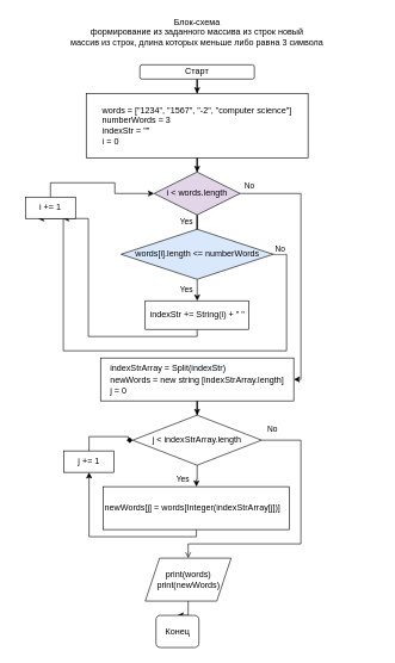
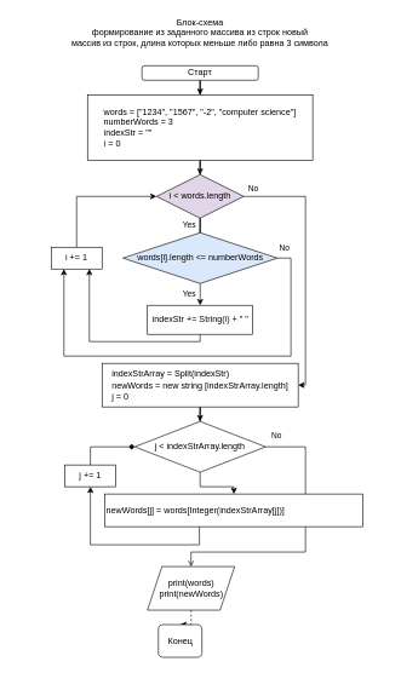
  <mxCell id="0" />
  <mxCell id="1" parent="0" />
  <mxCell id="2" style="edgeStyle=orthogonalEdgeStyle;rounded=0;orthogonalLoop=1;jettySize=auto;html=1;entryX=0.5;entryY=0;entryDx=0;entryDy=0;" parent="1" source="3" target="5" edge="1"><mxGeometry relative="1" as="geometry" /></mxCell>
  <mxCell id="3" value="Старт" style="rounded=1;whiteSpace=wrap;html=1;" parent="1" vertex="1"><mxGeometry x="195" y="90" width="160" height="20" as="geometry" /></mxCell>
  <mxCell id="4" style="edgeStyle=orthogonalEdgeStyle;rounded=0;orthogonalLoop=1;jettySize=auto;html=1;entryX=0.5;entryY=0;entryDx=0;entryDy=0;" parent="1" source="5" target="16" edge="1"><mxGeometry relative="1" as="geometry" /></mxCell>
  <mxCell id="5" value="words = [&quot;1234&quot;, &quot;1567&quot;, &quot;-2&quot;, &quot;computer science&quot;]&lt;br&gt;&lt;div style=&quot;text-align: left;&quot;&gt;&lt;span style=&quot;background-color: initial;&quot;&gt;numberWords&lt;/span&gt;&lt;span style=&quot;background-color: initial;&quot;&gt;&amp;nbsp;= 3&lt;/span&gt;&lt;/div&gt;&lt;div style=&quot;text-align: left;&quot;&gt;&lt;span style=&quot;background-color: initial;&quot;&gt;indexStr = &quot;&quot;&lt;/span&gt;&lt;/div&gt;&lt;div style=&quot;text-align: left;&quot;&gt;&lt;span style=&quot;background-color: initial;&quot;&gt;i = 0&lt;/span&gt;&lt;/div&gt;" style="rounded=0;whiteSpace=wrap;html=1;" parent="1" vertex="1"><mxGeometry x="120" y="130" width="310" height="90" as="geometry" /></mxCell>
  <mxCell id="6" value="Yes" style="edgeStyle=orthogonalEdgeStyle;rounded=0;orthogonalLoop=1;jettySize=auto;html=1;entryX=0.5;entryY=0;entryDx=0;entryDy=0;" parent="1" source="9" target="11" edge="1"><mxGeometry x="0.003" y="-15" relative="1" as="geometry"><mxPoint as="offset" /></mxGeometry></mxCell>
  <mxCell id="7" style="edgeStyle=orthogonalEdgeStyle;rounded=0;orthogonalLoop=1;jettySize=auto;html=1;entryX=0.25;entryY=1;entryDx=0;entryDy=0;" parent="1" source="9" target="13" edge="1"><mxGeometry relative="1" as="geometry"><Array as="points"><mxPoint x="400" y="355" /><mxPoint x="400" y="490" /><mxPoint x="88" y="490" /></Array></mxGeometry></mxCell>
  <mxCell id="8" value="No" style="edgeLabel;html=1;align=center;verticalAlign=middle;resizable=0;points=[];" parent="7" vertex="1" connectable="0"><mxGeometry x="-0.864" y="-1" relative="1" as="geometry"><mxPoint x="-9" y="-36" as="offset" /></mxGeometry></mxCell>
  <mxCell id="9" value="&lt;span style=&quot;&quot;&gt;words[i].length &amp;lt;=&amp;nbsp;&lt;/span&gt;numberWords" style="rhombus;whiteSpace=wrap;html=1;fillColor=#dae8fc;" parent="1" vertex="1"><mxGeometry x="168.75" y="320" width="212.5" height="70" as="geometry" /></mxCell>
  <mxCell id="10" style="edgeStyle=orthogonalEdgeStyle;rounded=0;orthogonalLoop=1;jettySize=auto;html=1;exitX=0.5;exitY=1;exitDx=0;exitDy=0;entryX=0.75;entryY=1;entryDx=0;entryDy=0;" parent="1" source="11" target="13" edge="1"><mxGeometry relative="1" as="geometry"><Array as="points"><mxPoint x="275" y="470" /><mxPoint x="123" y="470" /></Array></mxGeometry></mxCell>
  <mxCell id="11" value="&lt;span style=&quot;&quot;&gt;indexStr += String(i) + &quot; &quot;&lt;br&gt;&lt;/span&gt;" style="rounded=0;whiteSpace=wrap;html=1;" parent="1" vertex="1"><mxGeometry x="202.5" y="420" width="145" height="40" as="geometry" /></mxCell>
  <mxCell id="12" style="edgeStyle=orthogonalEdgeStyle;rounded=0;orthogonalLoop=1;jettySize=auto;html=1;exitX=0.5;exitY=0;exitDx=0;exitDy=0;entryX=0;entryY=0.5;entryDx=0;entryDy=0;" parent="1" source="13" target="16" edge="1"><mxGeometry relative="1" as="geometry" /></mxCell>
- <mxCell id="13" value="i += 1" style="rounded=0;whiteSpace=wrap;html=1;" parent="1" vertex="1"><mxGeometry x="35" y="275" width="70" height="30" as="geometry" /></mxCell>
+ <mxCell id="13" value="i += 1" style="rounded=0;whiteSpace=wrap;html=1;" parent="1" vertex="1"><mxGeometry x="70" y="340" width="70" height="30" as="geometry" /></mxCell>
  <mxCell id="14" value="Yes" style="edgeStyle=orthogonalEdgeStyle;rounded=0;orthogonalLoop=1;jettySize=auto;html=1;entryX=0.5;entryY=0;entryDx=0;entryDy=0;endArrow=none;" parent="1" source="16" target="9" edge="1"><mxGeometry x="0.667" y="-15" relative="1" as="geometry"><mxPoint as="offset" /></mxGeometry></mxCell>
  <mxCell id="15" value="No" style="edgeStyle=orthogonalEdgeStyle;rounded=0;orthogonalLoop=1;jettySize=auto;html=1;entryX=1;entryY=0.5;entryDx=0;entryDy=0;" parent="1" source="16" target="18" edge="1"><mxGeometry x="-0.924" y="10" relative="1" as="geometry"><Array as="points"><mxPoint x="420" y="270" /><mxPoint x="420" y="530" /></Array><mxPoint as="offset" /></mxGeometry></mxCell>
  <mxCell id="16" value="i &amp;lt; words.length" style="rhombus;whiteSpace=wrap;html=1;fillColor=#e1d5e7;" parent="1" vertex="1"><mxGeometry x="215" y="240" width="120" height="60" as="geometry" /></mxCell>
  <mxCell id="17" style="edgeStyle=orthogonalEdgeStyle;rounded=0;orthogonalLoop=1;jettySize=auto;html=1;entryX=0.5;entryY=0;entryDx=0;entryDy=0;fontFamily=Helvetica;" parent="1" source="18" target="21" edge="1"><mxGeometry relative="1" as="geometry" /></mxCell>
  <mxCell id="18" value="&lt;div style=&quot;background-color: rgb(255, 255, 255); line-height: 16px;&quot;&gt;&lt;div style=&quot;text-align: left; line-height: 16px;&quot;&gt;indexStrArray = Split(&lt;span style=&quot;background-color: rgb(248, 249, 250); text-align: center;&quot;&gt;indexStr)&lt;/span&gt;&lt;br&gt;&lt;/div&gt;&lt;div style=&quot;text-align: left; line-height: 16px;&quot;&gt;newWords = new string [indexStrArray.length]&lt;span style=&quot;background-color: rgb(248, 249, 250); text-align: center;&quot;&gt;&lt;br&gt;&lt;/span&gt;&lt;/div&gt;&lt;div style=&quot;text-align: left; line-height: 16px;&quot;&gt;j = 0&lt;/div&gt;&lt;/div&gt;" style="rounded=0;whiteSpace=wrap;html=1;" parent="1" vertex="1"><mxGeometry x="140" y="500" width="270" height="60" as="geometry" /></mxCell>
  <mxCell id="19" value="Yes" style="edgeStyle=orthogonalEdgeStyle;rounded=0;orthogonalLoop=1;jettySize=auto;html=1;fontFamily=Helvetica;" parent="1" source="21" target="23" edge="1"><mxGeometry x="0.2" y="-20" relative="1" as="geometry"><mxPoint as="offset" /></mxGeometry></mxCell>
  <mxCell id="20" value="No" style="edgeStyle=orthogonalEdgeStyle;rounded=0;orthogonalLoop=1;jettySize=auto;html=1;entryX=0.5;entryY=0;entryDx=0;entryDy=0;fontFamily=Helvetica;exitX=1;exitY=0.5;exitDx=0;exitDy=0;endArrow=open;" parent="1" source="21" target="27" edge="1"><mxGeometry x="-0.92" y="15" relative="1" as="geometry"><Array as="points"><mxPoint x="420" y="615" /><mxPoint x="420" y="760" /><mxPoint x="263" y="760" /></Array><mxPoint as="offset" /></mxGeometry></mxCell>
  <mxCell id="21" value="j &amp;lt;&amp;nbsp;&lt;span style=&quot;text-align: left; background-color: rgb(255, 255, 255);&quot;&gt;indexStrArray.length&lt;/span&gt;" style="rhombus;whiteSpace=wrap;html=1;" parent="1" vertex="1"><mxGeometry x="185" y="580" width="180" height="70" as="geometry" /></mxCell>
  <mxCell id="22" style="edgeStyle=orthogonalEdgeStyle;rounded=0;orthogonalLoop=1;jettySize=auto;html=1;entryX=0.5;entryY=1;entryDx=0;entryDy=0;fontFamily=Helvetica;" parent="1" source="23" target="25" edge="1"><mxGeometry relative="1" as="geometry"><Array as="points"><mxPoint x="274" y="750" /><mxPoint x="124" y="750" /></Array></mxGeometry></mxCell>
- <mxCell id="23" value="&lt;span style=&quot;background-color: rgb(255, 255, 255);&quot;&gt;newWords[j] =&amp;nbsp;&lt;/span&gt;words[Integer(&lt;span style=&quot;background-color: rgb(255, 255, 255);&quot;&gt;indexStrArray[j])]&lt;/span&gt;" style="rounded=0;whiteSpace=wrap;html=1;fontFamily=Helvetica;align=left;" parent="1" vertex="1"><mxGeometry x="144" y="680" width="260" height="60" as="geometry" /></mxCell>
+ <mxCell id="23" value="&lt;span style=&quot;background-color: rgb(255, 255, 255);&quot;&gt;newWords[j] =&amp;nbsp;&lt;/span&gt;words[Integer(&lt;span style=&quot;background-color: rgb(255, 255, 255);&quot;&gt;indexStrArray[j])]&lt;/span&gt;" style="rounded=0;whiteSpace=wrap;html=1;fontFamily=Helvetica;align=left;" parent="1" vertex="1"><mxGeometry x="144" y="680" width="355" height="45" as="geometry" /></mxCell>
  <mxCell id="24" style="edgeStyle=orthogonalEdgeStyle;rounded=0;orthogonalLoop=1;jettySize=auto;html=1;entryX=0;entryY=0.5;entryDx=0;entryDy=0;fontFamily=Helvetica;exitX=0.5;exitY=0;exitDx=0;exitDy=0;endArrow=diamond;" parent="1" source="25" target="21" edge="1"><mxGeometry relative="1" as="geometry" /></mxCell>
- <mxCell id="25" value="j += 1" style="rounded=0;whiteSpace=wrap;html=1;" parent="1" vertex="1"><mxGeometry x="89" y="630" width="70" height="30" as="geometry" /></mxCell>
- <mxCell id="26" style="edgeStyle=orthogonalEdgeStyle;rounded=0;orthogonalLoop=1;jettySize=auto;html=1;entryX=0.5;entryY=0;entryDx=0;entryDy=0;fontFamily=Helvetica;" parent="1" source="27" target="28" edge="1"><mxGeometry relative="1" as="geometry" /></mxCell>
+ <mxCell id="25" value="j += 1" style="rounded=0;whiteSpace=wrap;html=1;" parent="1" vertex="1"><mxGeometry x="89" y="640" width="70" height="30" as="geometry" /></mxCell>
+ <mxCell id="26" style="edgeStyle=orthogonalEdgeStyle;rounded=0;orthogonalLoop=1;jettySize=auto;html=1;entryX=0.5;entryY=0;entryDx=0;entryDy=0;fontFamily=Helvetica;dashed=1;" parent="1" source="27" target="28" edge="1"><mxGeometry relative="1" as="geometry" /></mxCell>
  <mxCell id="27" value="&lt;span style=&quot;background-color: rgb(255, 255, 255);&quot;&gt;print(words)&lt;/span&gt;&lt;br&gt;print(&lt;span style=&quot;background-color: rgb(255, 255, 255);&quot;&gt;newWords)&lt;/span&gt;" style="shape=parallelogram;perimeter=parallelogramPerimeter;whiteSpace=wrap;html=1;fixedSize=1;fontFamily=Helvetica;align=center;" parent="1" vertex="1"><mxGeometry x="202.5" y="780" width="120" height="60" as="geometry" /></mxCell>
  <mxCell id="28" value="Конец" style="rounded=1;whiteSpace=wrap;html=1;fontFamily=Helvetica;" parent="1" vertex="1"><mxGeometry x="217.5" y="860" width="60" height="45" as="geometry" /></mxCell>
  <mxCell id="29" value="Блок-схема&lt;br&gt;формирование из заданного массива из строк новый&lt;br&gt;массив из строк, длина которых меньше либо равна 3 символа" style="text;html=1;strokeColor=none;fillColor=none;align=center;verticalAlign=middle;whiteSpace=wrap;rounded=0;fontFamily=Helvetica;" parent="1" vertex="1"><mxGeometry x="20" y="20" width="510" height="50" as="geometry" /></mxCell>
